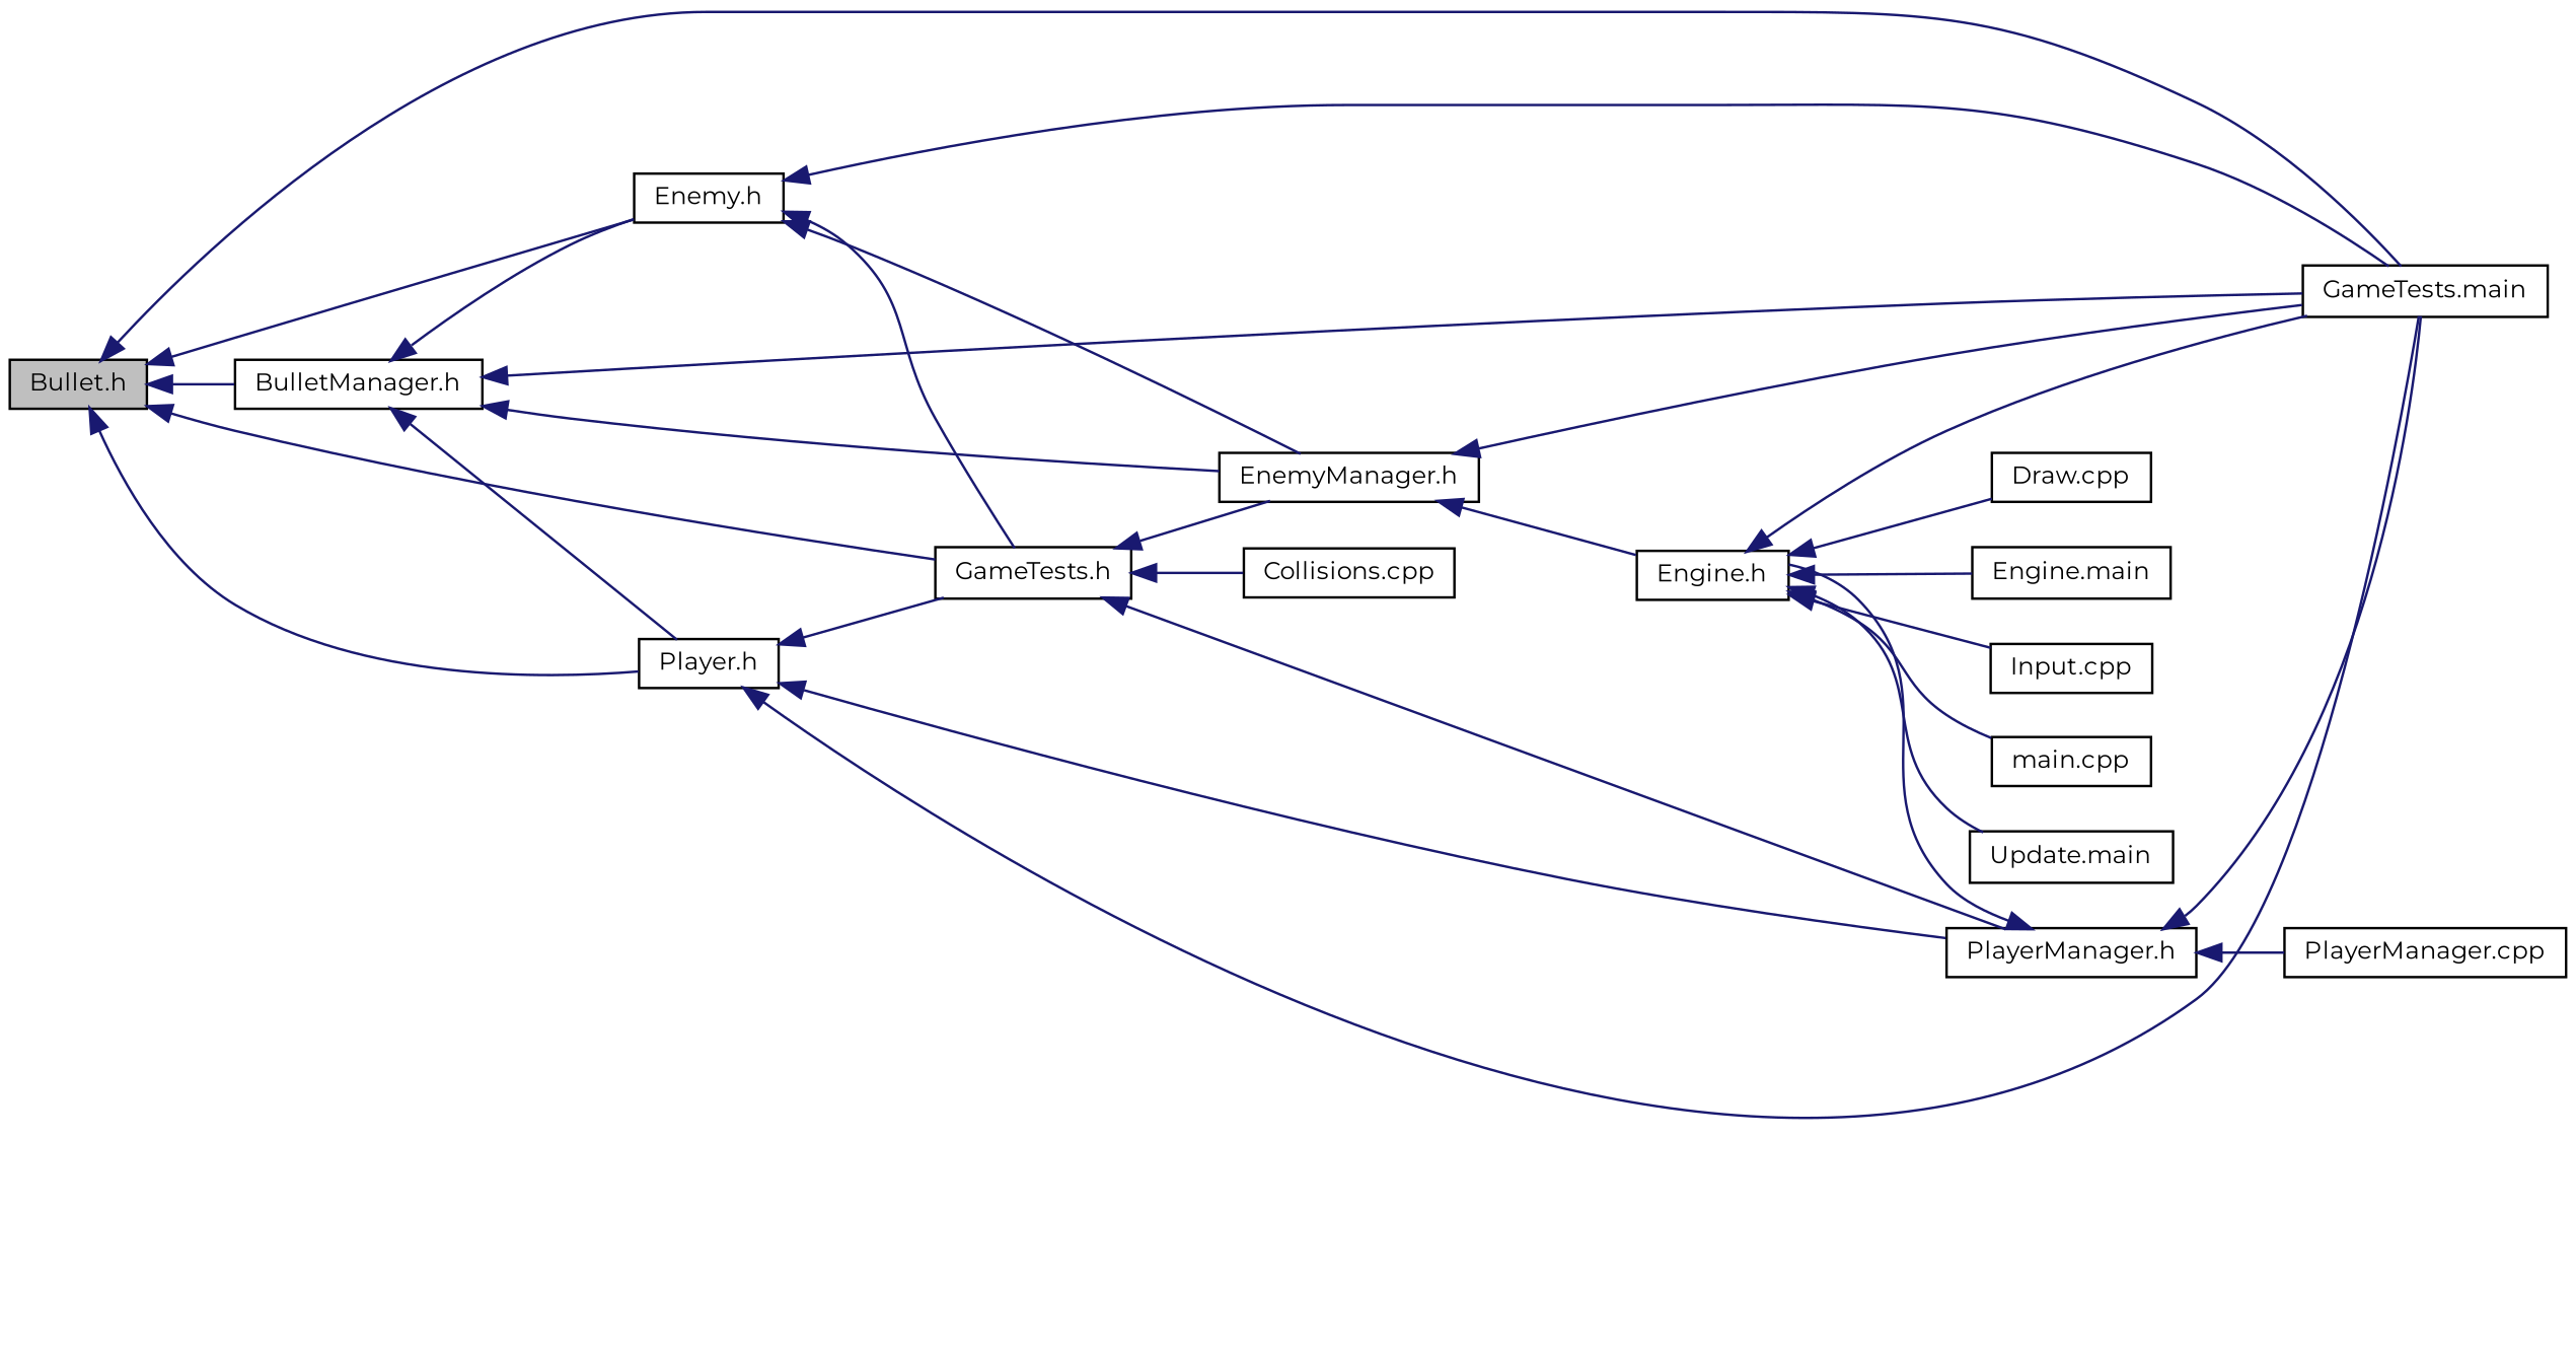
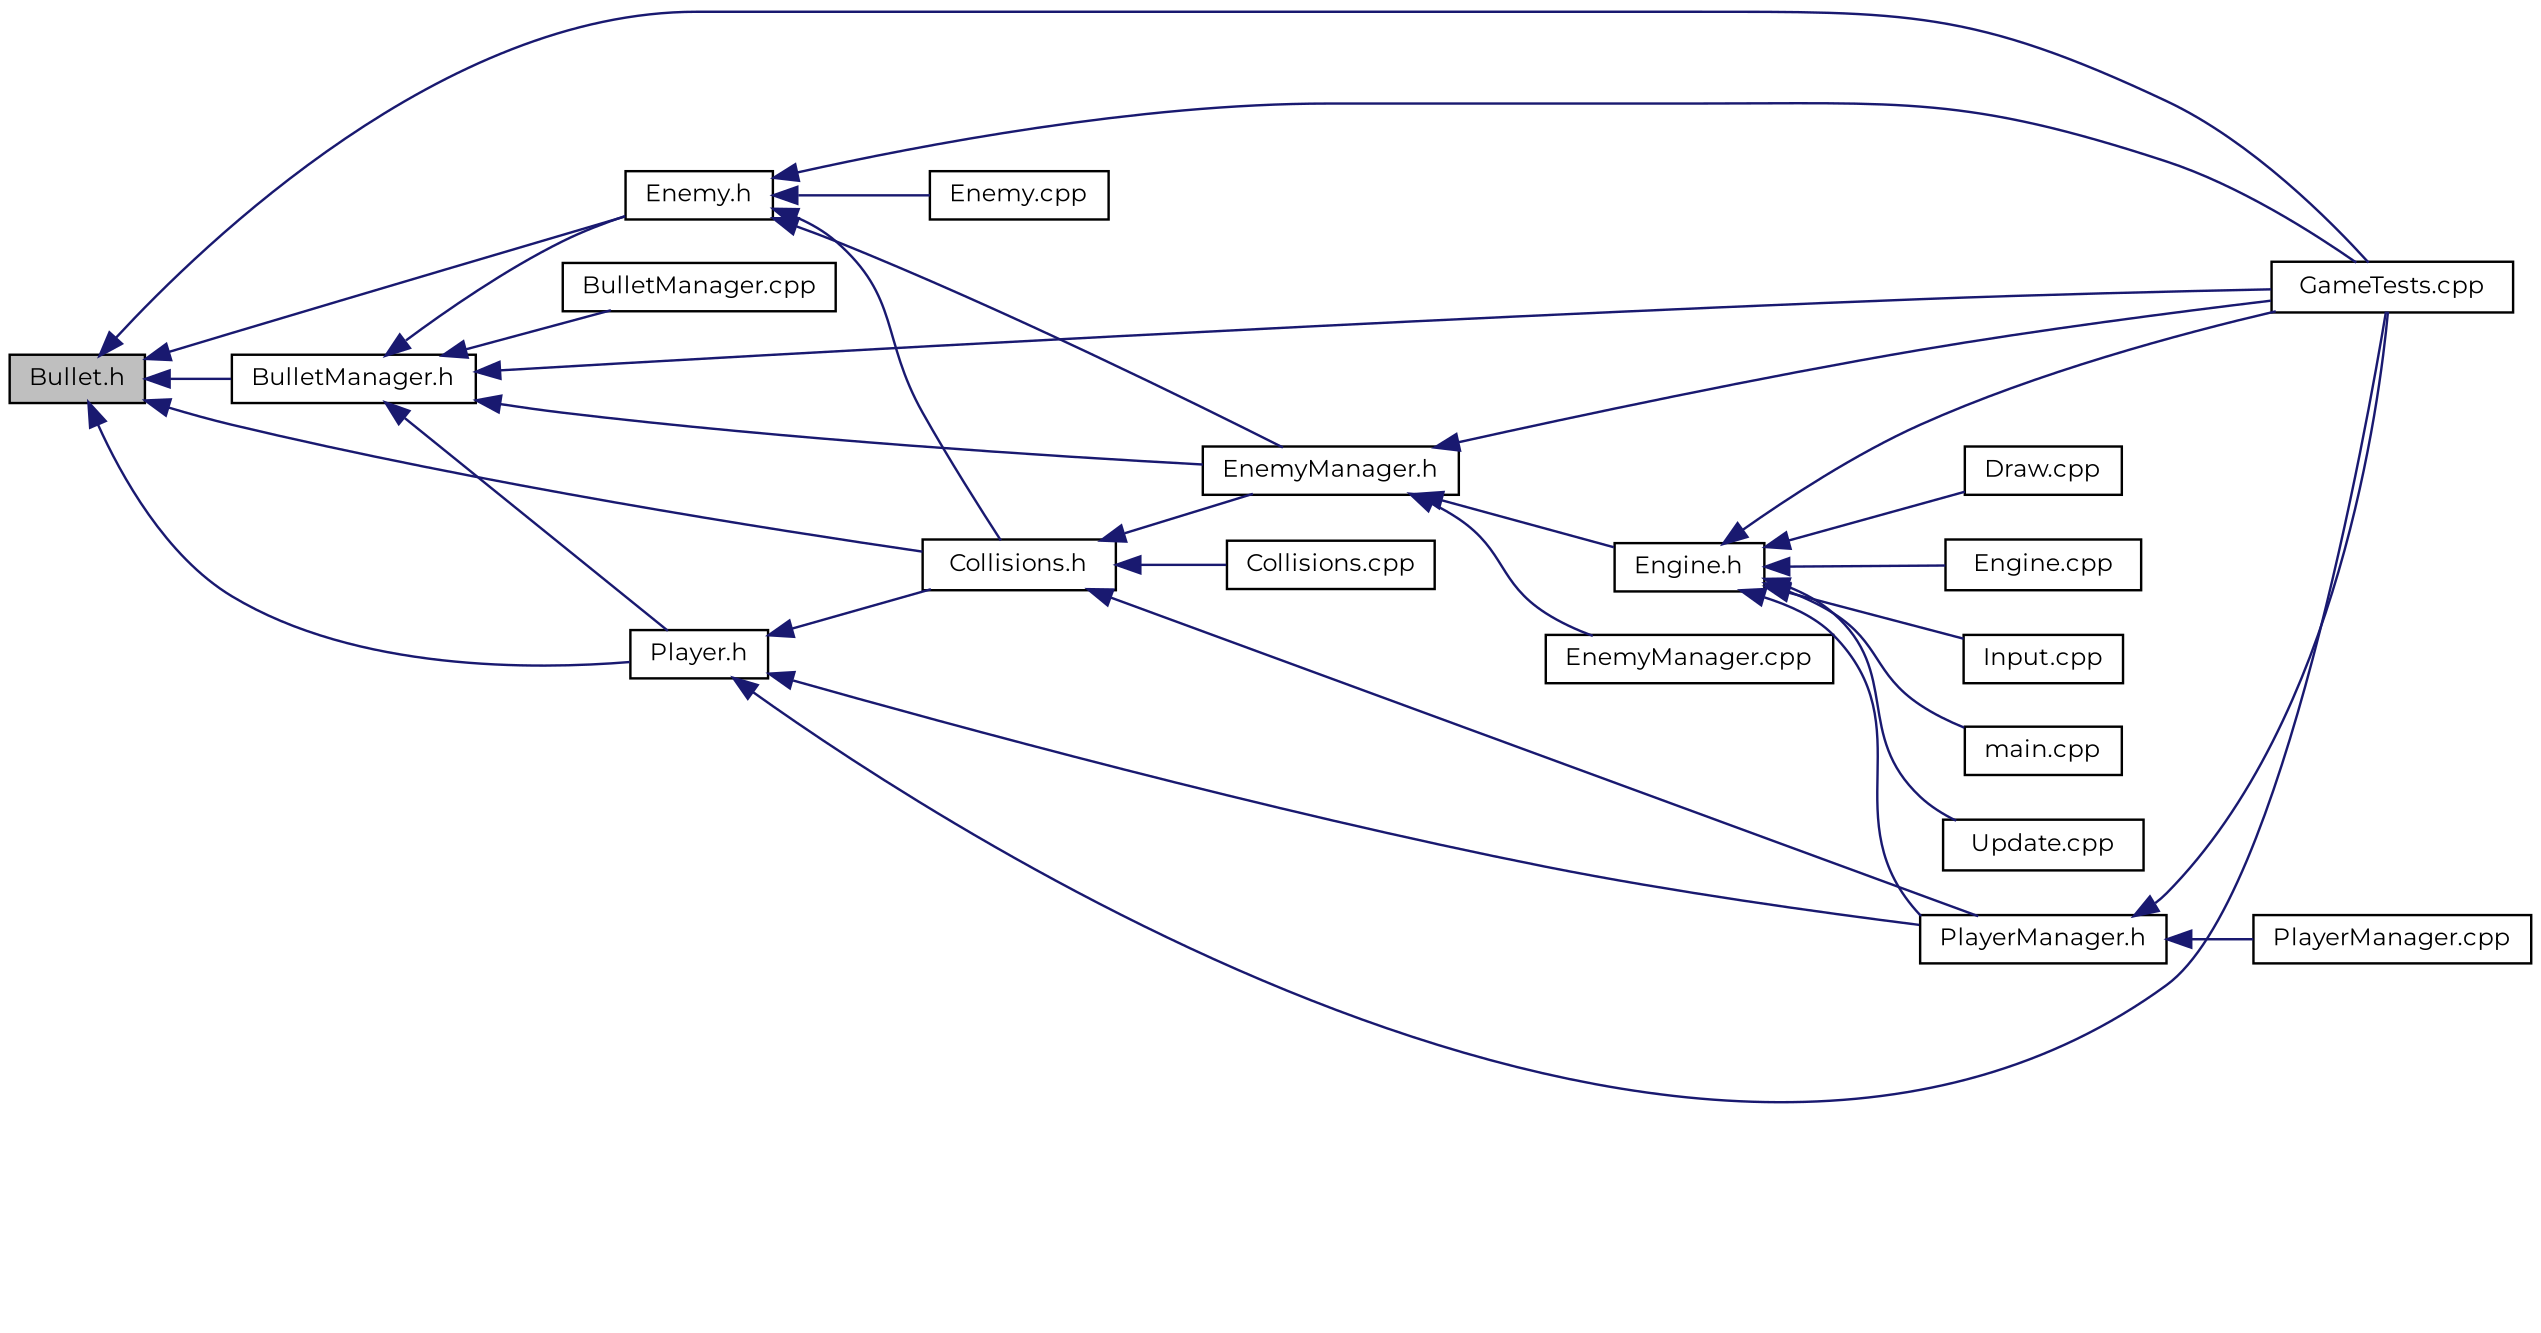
  digraph {
    fontname=Montserrat
    rankdir=LR
    node [color=black fillcolor=white fontname=Montserrat fontsize=10 shape=record style=filled]
    edge [color=midnightblue dir=back fontname=Montserrat fontsize=10 labelfontname=Helvetica labelfontsize=10 style=solid]
    n1 [fillcolor=grey75 fontcolor=black height=0.2 label="Bullet.h" width=0.4]
    n2 [height=0.2 label="BulletManager.h" width=0.4]
    n3 [height=0.2 label="Enemy.h" width=0.4]
-   n4 [height=0.2 label="GameTests.h" width=0.4]
-   n5 [height=0.2 label="GameTests.main" width=0.4]
+   n4 [height=0.2 label="Collisions.h" width=0.4]
+   n5 [height=0.2 label="GameTests.cpp" width=0.4]
    n6 [height=0.2 label="Player.h" width=0.4]
+   n7 [height=0.2 label="BulletManager.cpp" width=0.4]
    n8 [height=0.2 label="EnemyManager.h" width=0.4]
+   n9 [height=0.2 label="Enemy.cpp" width=0.4]
    n10 [height=0.2 label="Collisions.cpp" width=0.4]
    n11 [height=0.2 label="PlayerManager.h" width=0.4]
    n12 [height=0.2 label="Engine.h" width=0.4]
+   n13 [height=0.2 label="EnemyManager.cpp" width=0.4]
    n14 [height=0.2 label="PlayerManager.cpp" width=0.4]
    n15 [height=0.2 label="Draw.cpp" width=0.4]
-   n16 [height=0.2 label="Engine.main" width=0.4]
+   n16 [height=0.2 label="Engine.cpp" width=0.4]
    n17 [height=0.2 label="Input.cpp" width=0.4]
    n18 [height=0.2 label="main.cpp" width=0.4]
-   n19 [height=0.2 label="Update.main" width=0.4]
+   n19 [height=0.2 label="Update.cpp" width=0.4]
    n1 -> n2
    n1 -> n3
    n1 -> n4
    n1 -> n5
    n1 -> n6
    n2 -> n3
    n2 -> n5
    n2 -> n6
+   n2 -> n7
    n2 -> n8
    n3 -> n4
    n3 -> n5
    n3 -> n8
+   n3 -> n9
    n4 -> n8
    n4 -> n10
    n4 -> n11
    n6 -> n4
    n6 -> n5
    n6 -> n11
    n8 -> n5
    n8 -> n12
+   n8 -> n13
    n11 -> n5
-   n11 -> n12
+   n12 -> n11
    n11 -> n14
    n12 -> n5
    n12 -> n15
    n12 -> n16
    n12 -> n17
    n12 -> n18
    n12 -> n19
  }
